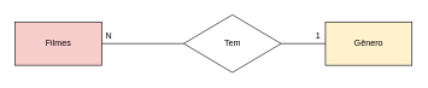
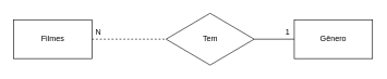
  <mxCell id="0" />
  <mxCell id="1" parent="0" />
- <mxCell id="2" value="Filmes" style="rounded=0;whiteSpace=wrap;html=1;fillColor=#f8cecc;" vertex="1" parent="1"><mxGeometry x="20" y="30" width="120" height="60" as="geometry" /></mxCell>
- <mxCell id="3" value="Gênero" style="rounded=0;whiteSpace=wrap;html=1;fillColor=#fff2cc;" vertex="1" parent="1"><mxGeometry x="450" y="30" width="120" height="60" as="geometry" /></mxCell>
+ <mxCell id="2" value="Filmes" style="rounded=0;whiteSpace=wrap;html=1;" vertex="1" parent="1"><mxGeometry x="20" y="30" width="120" height="60" as="geometry" /></mxCell>
+ <mxCell id="3" value="Gênero" style="rounded=0;whiteSpace=wrap;html=1;" vertex="1" parent="1"><mxGeometry x="450" y="30" width="120" height="60" as="geometry" /></mxCell>
  <mxCell id="4" value="Tem" style="rhombus;whiteSpace=wrap;html=1;" vertex="1" parent="1"><mxGeometry x="253.5" y="20" width="135" height="80" as="geometry" /></mxCell>
  <mxCell id="5" value="" style="endArrow=none;html=1;exitX=1;exitY=0.5;exitDx=0;exitDy=0;" edge="1" parent="1" source="4"><mxGeometry width="50" height="50" relative="1" as="geometry"><mxPoint x="400" y="110" as="sourcePoint" /><mxPoint x="450" y="60" as="targetPoint" /></mxGeometry></mxCell>
- <mxCell id="6" value="" style="endArrow=none;html=1;exitX=1;exitY=0.5;exitDx=0;exitDy=0;entryX=0;entryY=0.5;entryDx=0;entryDy=0;" edge="1" parent="1" source="2" target="4"><mxGeometry width="50" height="50" relative="1" as="geometry"><mxPoint x="310" y="150" as="sourcePoint" /><mxPoint x="360" y="100" as="targetPoint" /></mxGeometry></mxCell>
+ <mxCell id="6" value="" style="endArrow=none;html=1;exitX=1;exitY=0.5;exitDx=0;exitDy=0;entryX=0;entryY=0.5;entryDx=0;entryDy=0;dashed=1;" edge="1" parent="1" source="2" target="4"><mxGeometry width="50" height="50" relative="1" as="geometry"><mxPoint x="310" y="150" as="sourcePoint" /><mxPoint x="360" y="100" as="targetPoint" /></mxGeometry></mxCell>
  <mxCell id="7" value="N" style="text;html=1;strokeColor=none;fillColor=none;align=center;verticalAlign=middle;whiteSpace=wrap;rounded=0;" vertex="1" parent="1"><mxGeometry x="130" y="40" width="40" height="20" as="geometry" /></mxCell>
  <mxCell id="8" value="1" style="text;html=1;strokeColor=none;fillColor=none;align=center;verticalAlign=middle;whiteSpace=wrap;rounded=0;" vertex="1" parent="1"><mxGeometry x="420" y="40" width="40" height="20" as="geometry" /></mxCell>
